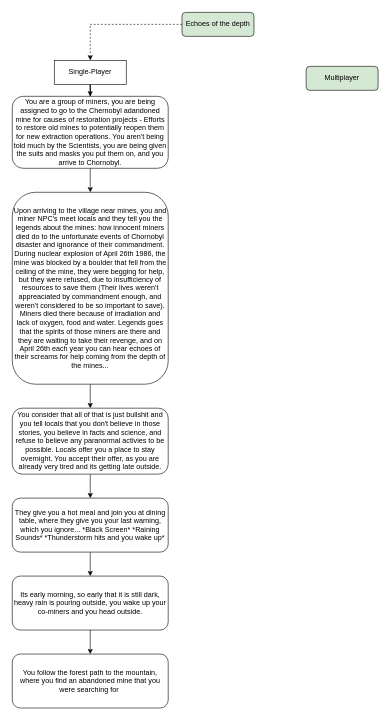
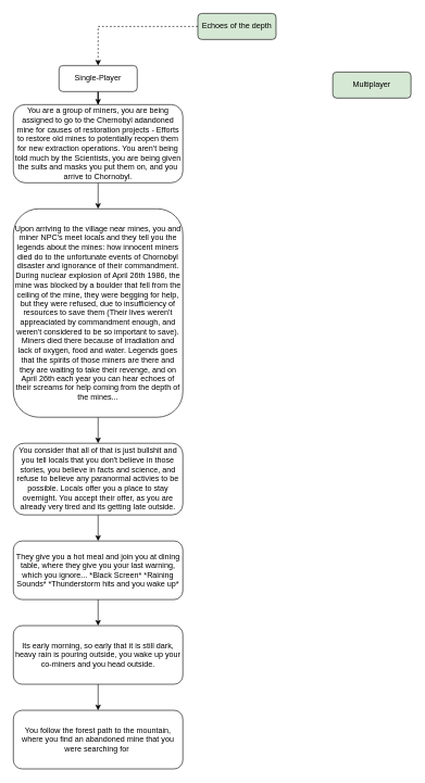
  <mxCell id="0" />
  <mxCell id="1" parent="0" />
  <mxCell id="2" style="edgeStyle=orthogonalEdgeStyle;rounded=0;orthogonalLoop=1;jettySize=auto;html=1;dashed=1;" edge="1" parent="1" source="3" target="5"><mxGeometry relative="1" as="geometry" /></mxCell>
  <mxCell id="3" value="Echoes of the depth" style="rounded=1;whiteSpace=wrap;html=1;fontSize=12;glass=0;strokeWidth=1;shadow=0;fillColor=#d5e8d4;" parent="1" vertex="1"><mxGeometry x="303" y="20" width="120" height="40" as="geometry" /></mxCell>
  <mxCell id="4" style="edgeStyle=orthogonalEdgeStyle;rounded=0;orthogonalLoop=1;jettySize=auto;html=1;" edge="1" parent="1" source="5" target="8"><mxGeometry relative="1" as="geometry" /></mxCell>
- <mxCell id="5" value="Single-Player" style="whiteSpace=wrap;html=1;fontSize=12;glass=0;strokeWidth=1;shadow=0;rounded=0;" vertex="1" parent="1"><mxGeometry x="90" y="100" width="120" height="40" as="geometry" /></mxCell>
+ <mxCell id="5" value="Single-Player" style="rounded=1;whiteSpace=wrap;html=1;fontSize=12;glass=0;strokeWidth=1;shadow=0;" vertex="1" parent="1"><mxGeometry x="90" y="100" width="120" height="40" as="geometry" /></mxCell>
  <mxCell id="6" value="Multiplayer" style="rounded=1;whiteSpace=wrap;html=1;fontSize=12;glass=0;strokeWidth=1;shadow=0;fillColor=#d5e8d4;" vertex="1" parent="1"><mxGeometry x="510" y="110" width="120" height="40" as="geometry" /></mxCell>
  <mxCell id="7" style="edgeStyle=orthogonalEdgeStyle;rounded=0;orthogonalLoop=1;jettySize=auto;html=1;" edge="1" parent="1" source="8" target="10"><mxGeometry relative="1" as="geometry" /></mxCell>
  <mxCell id="8" value="You are a group of miners, you are being assigned to go to the Chernobyl adandoned mine for causes of restoration projects - Efforts to restore old mines to potentially reopen them for new extraction operations. You aren't being told much by the Scientists, you are being given the suits and masks you put them on, and you arrive to Chornobyl." style="rounded=1;whiteSpace=wrap;html=1;fontSize=12;glass=0;strokeWidth=1;shadow=0;" vertex="1" parent="1"><mxGeometry x="20" y="160" width="260" height="120" as="geometry" /></mxCell>
  <mxCell id="9" style="edgeStyle=orthogonalEdgeStyle;rounded=0;orthogonalLoop=1;jettySize=auto;html=1;" edge="1" parent="1" source="10" target="12"><mxGeometry relative="1" as="geometry" /></mxCell>
  <mxCell id="10" value="Upon arriving to the village near mines, you and miner NPC's meet locals and they tell you the legends about the mines: how innocent miners died do to the unfortunate events of Chornobyl disaster and ignorance of their commandment. During nuclear explosion of April 26th 1986, the mine was blocked by a boulder that fell from the ceiling of the mine, they were begging for help, but they were refused, due to insufficiency of resources to save them (Their lives weren't appreaciated by commandment enough, and weren't considered to be so important to save). Miners died there because of irradiation and lack of oxygen, food and water. Legends goes that the spirits of those miners are there and they are waiting to take their revenge, and on April 26th each year you can hear echoes of their screams for help coming from the depth of the mines..." style="rounded=1;whiteSpace=wrap;html=1;fontSize=12;glass=0;strokeWidth=1;shadow=0;" vertex="1" parent="1"><mxGeometry x="20" y="320" width="260" height="320" as="geometry" /></mxCell>
  <mxCell id="11" style="edgeStyle=orthogonalEdgeStyle;rounded=0;orthogonalLoop=1;jettySize=auto;html=1;" edge="1" parent="1" source="12" target="14"><mxGeometry relative="1" as="geometry" /></mxCell>
  <mxCell id="12" value="You consider that all of that is just bullshit and you tell locals that you don't believe in those stories, you believe in facts and science, and refuse to believe any paranormal activies to be possible. Locals offer you a place to stay overnight. You accept their offer, as you are already very tired and its getting late outside." style="rounded=1;whiteSpace=wrap;html=1;fontSize=12;glass=0;strokeWidth=1;shadow=0;" vertex="1" parent="1"><mxGeometry x="20" y="680" width="260" height="110" as="geometry" /></mxCell>
  <mxCell id="13" style="edgeStyle=orthogonalEdgeStyle;rounded=0;orthogonalLoop=1;jettySize=auto;html=1;" edge="1" parent="1" source="14" target="16"><mxGeometry relative="1" as="geometry" /></mxCell>
  <mxCell id="14" value="They give you a hot meal and join you at dining table, where they give you your last warning, which you ignore... *Black Screen* *Raining Sounds* *Thunderstorm hits and you wake up*" style="rounded=1;whiteSpace=wrap;html=1;fontSize=12;glass=0;strokeWidth=1;shadow=0;" vertex="1" parent="1"><mxGeometry x="20" y="830" width="260" height="90" as="geometry" /></mxCell>
  <mxCell id="15" style="edgeStyle=orthogonalEdgeStyle;rounded=0;orthogonalLoop=1;jettySize=auto;html=1;" edge="1" parent="1" source="16" target="17"><mxGeometry relative="1" as="geometry" /></mxCell>
  <mxCell id="16" value="Its early morning, so early that it is still dark, heavy rain is pouring outside, you wake up your co-miners and you head outside." style="rounded=1;whiteSpace=wrap;html=1;fontSize=12;glass=0;strokeWidth=1;shadow=0;" vertex="1" parent="1"><mxGeometry x="20" y="960" width="260" height="90" as="geometry" /></mxCell>
  <mxCell id="17" value="You follow the forest path to the mountain, where you find an abandoned mine that you were searching for&amp;nbsp;" style="rounded=1;whiteSpace=wrap;html=1;fontSize=12;glass=0;strokeWidth=1;shadow=0;" vertex="1" parent="1"><mxGeometry x="20" y="1090" width="260" height="90" as="geometry" /></mxCell>
